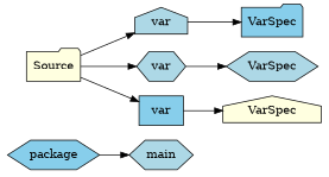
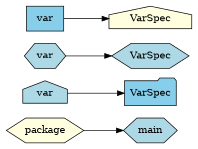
  digraph {
    rankdir=LR
    node [fillcolor=lightblue shape=hexagon style=filled]
-   n1 [fillcolor=skyblue label=package]
+   n1 [fillcolor=lightyellow label=package]
    n2 [label=main]
    n3 [fillcolor=skyblue label=VarSpec shape=folder]
    n4 [label=var shape=house]
    n5 [label=VarSpec]
    n6 [label=var]
    n7 [fillcolor=lightyellow label=VarSpec shape=house]
    n8 [fillcolor=skyblue label=var shape=box]
-   n9 [fillcolor=lightyellow label=Source shape=folder]
    n1 -> n2
    n4 -> n3
    n6 -> n5
    n8 -> n7
-   n9 -> n4
-   n9 -> n6
-   n9 -> n8
  }
